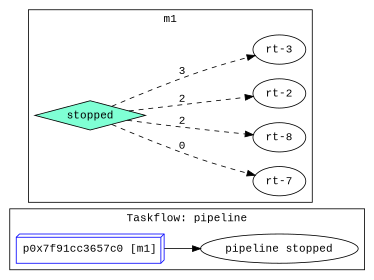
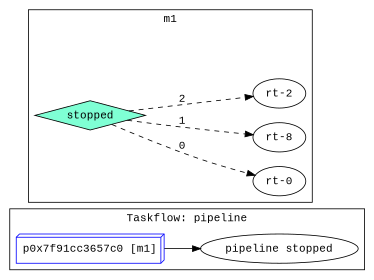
  digraph {
    fontname="Liberation Mono"
    rankdir=LR
    node [fontname="Liberation Mono"]
    edge [fontname="Liberation Mono" style=dashed]
    n1 [color=blue label="p0x7f91cc3657c0 [m1]" shape=box3d]
    n2 [label="pipeline stopped"]
    n3 [color=black fillcolor=aquamarine label=stopped shape=diamond style=filled]
-   n4 [label="rt-7"]
+   n4 [label="rt-0"]
    n5 [label="rt-8"]
    n6 [label="rt-2"]
-   n7 [label="rt-3"]
    subgraph cluster_1 {
      label="Taskflow: pipeline"
      n1
      n2
    }
    subgraph cluster_2 {
      label=m1
      n3
      n4
      n5
      n6
-     n7
    }
    n1 -> n2 [style=""]
    n3 -> n4 [label=0]
-   n3 -> n5 [label=2]
+   n3 -> n5 [label=1]
    n3 -> n6 [label=2]
-   n3 -> n7 [label=3]
  }
